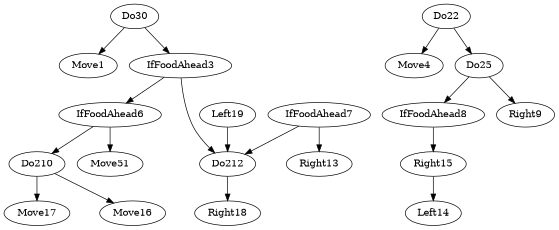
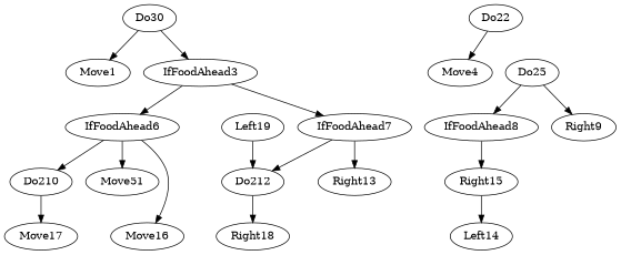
  digraph {
    Do30
    Move1
    IfFoodAhead3
    n4 [label=Move4]
    Do22
    Do25
    IfFoodAhead6
    IfFoodAhead7
    IfFoodAhead8
    Right9
    Do210
    n12 [label=Move51]
    Do212
    Right13
    Right15
    Move16
    Move17
    n18 [label=Right18]
    Left14
    Left19
    Do30 -> Move1
    Do30 -> IfFoodAhead3
    IfFoodAhead3 -> IfFoodAhead6
-   IfFoodAhead3 -> Do212
+   IfFoodAhead3 -> IfFoodAhead7
    Do22 -> n4
-   Do22 -> Do25
    Do25 -> IfFoodAhead8
    Do25 -> Right9
    IfFoodAhead6 -> Do210
    IfFoodAhead6 -> n12
    IfFoodAhead7 -> Do212
    IfFoodAhead7 -> Right13
    IfFoodAhead8 -> Right15
-   Do210 -> Move16
+   IfFoodAhead6 -> Move16
    Do210 -> Move17
    Do212 -> n18
    Right15 -> Left14
    Left19 -> Do212
  }
